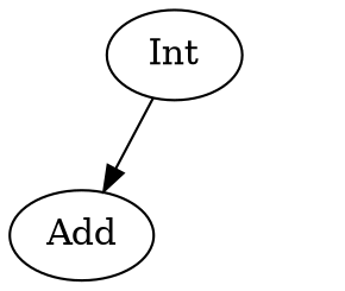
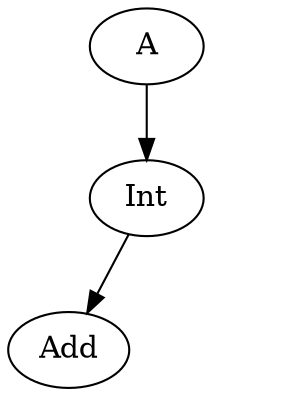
  digraph {
+   A
    Int
    Add
    D [style=invis]
+   A -> Int
    Int -> Add
    Int -> D [style=invis]
  }
